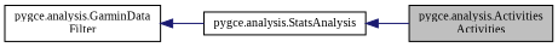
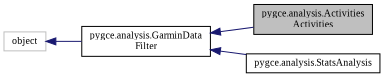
  digraph {
    fontname="Liberation Serif"
    rankdir=LR
    node [color=black fillcolor=white fontname="Liberation Serif" fontsize=10 shape=record style=filled]
    edge [color=midnightblue dir=back fontname="Liberation Serif" fontsize=10 labelfontname=Helvetica labelfontsize=10 style=solid]
    n1 [fillcolor=grey75 fontcolor=black height=0.2 label="pygce.analysis.Activities\lActivities" width=0.4]
    n2 [height=0.2 label="pygce.analysis.StatsAnalysis" width=0.4]
    n3 [height=0.2 label="pygce.analysis.GarminData\lFilter" width=0.4]
-   n2 -> n1
+   n4 [color=grey75 height=0.2 label=object width=0.4]
+   n3 -> n1
    n3 -> n2
+   n4 -> n3
  }
